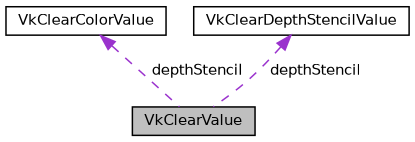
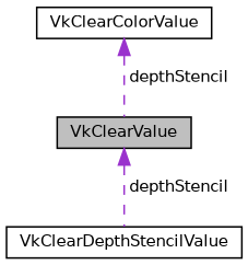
  digraph {
    node [color=black fillcolor=white fontname=Helvetica fontsize=10 shape=record style=filled]
    edge [color=darkorchid3 dir=back fontname=Helvetica fontsize=10 labelfontname=Helvetica labelfontsize=10 style=dashed]
    n1 [fillcolor=grey75 fontcolor=black height=0.2 label=VkClearValue width=0.4]
    n2 [height=0.2 label=VkClearColorValue width=0.4]
    n3 [height=0.2 label=VkClearDepthStencilValue width=0.4]
    n2 -> n1 [label=" depthStencil"]
-   n3 -> n1 [label=" depthStencil"]
+   n1 -> n3 [label=" depthStencil"]
  }
